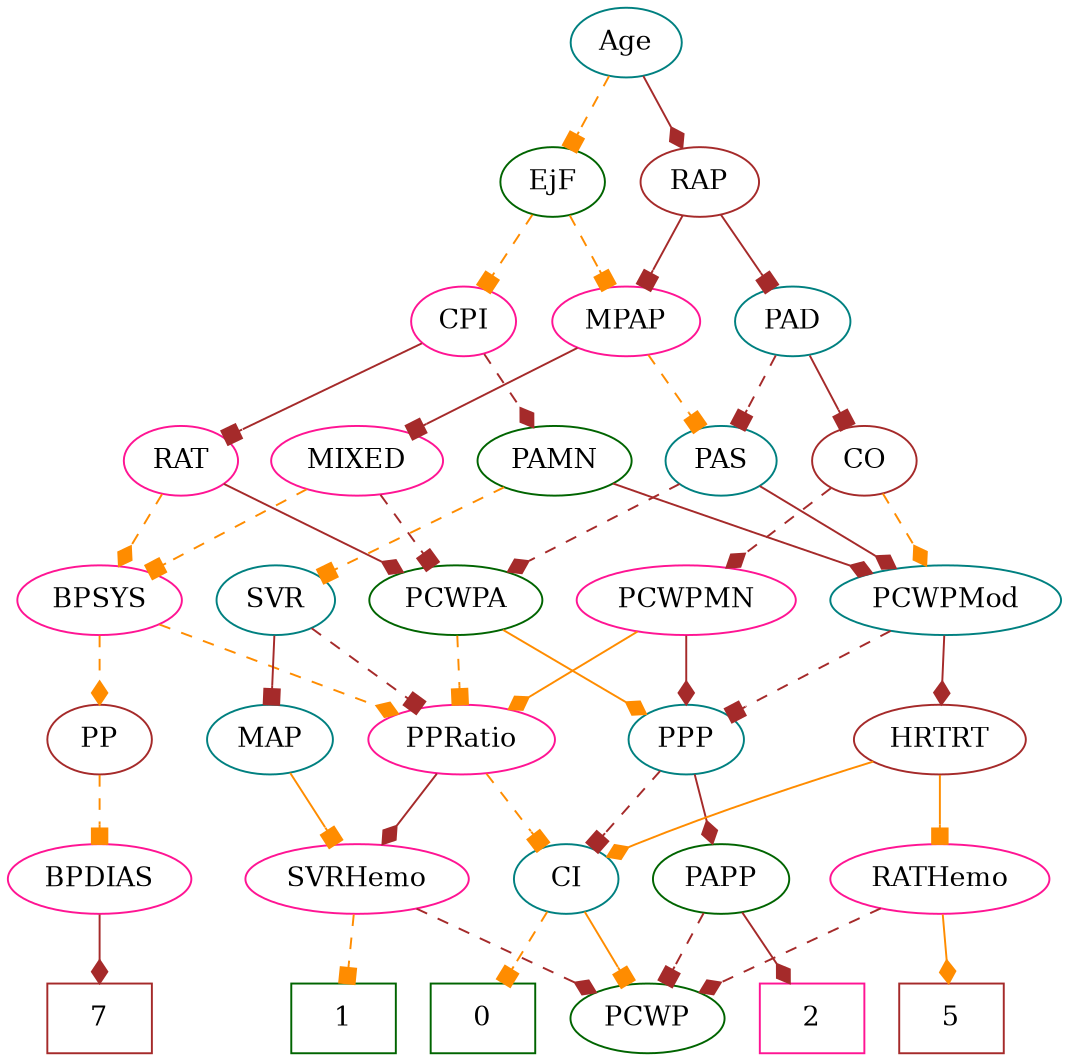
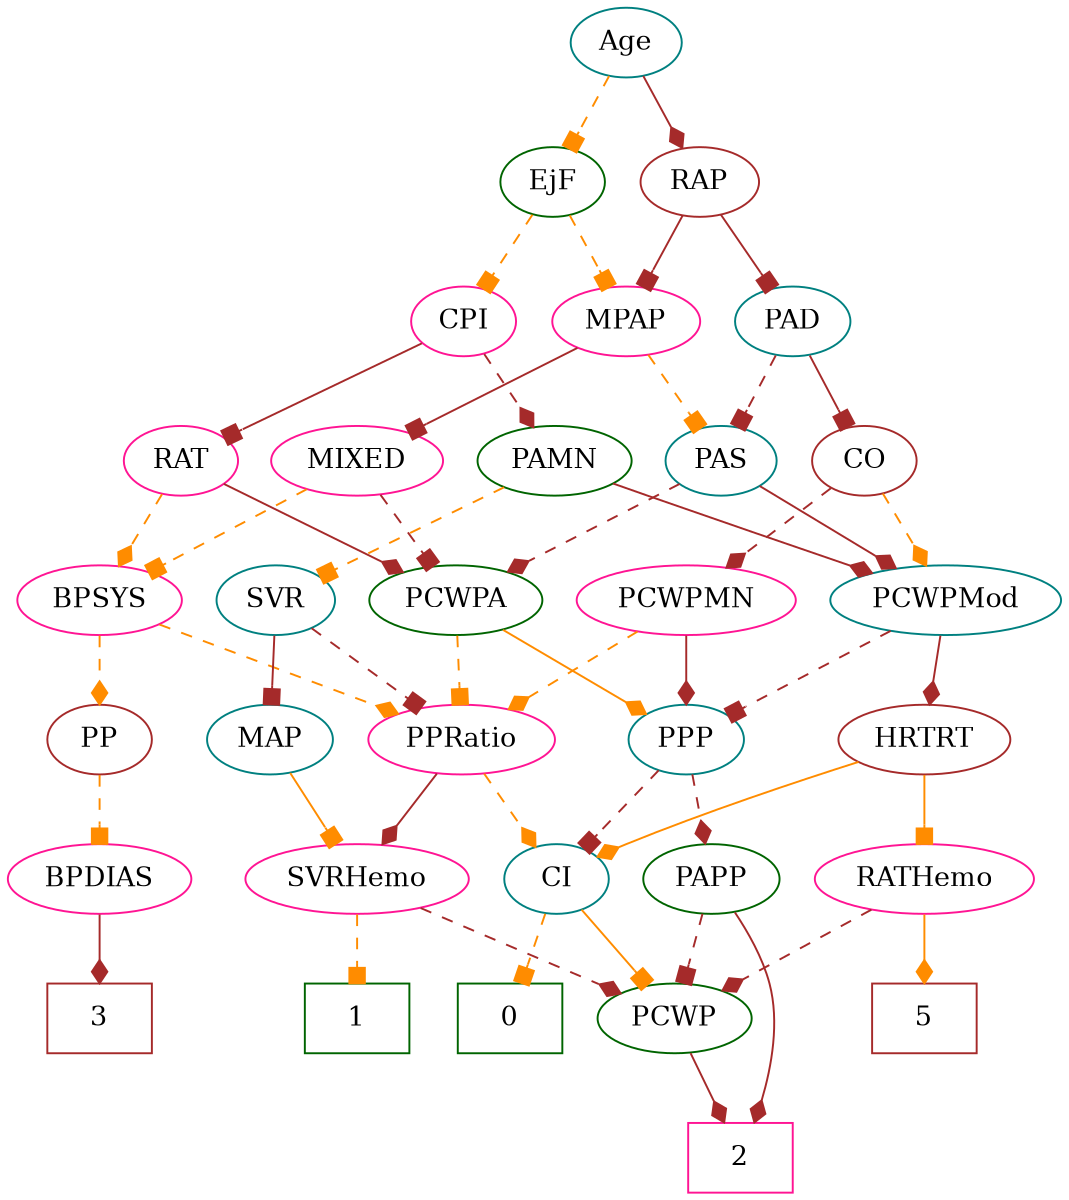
  strict digraph {
    node [color=deeppink]
    edge [arrowhead=box color=brown style=dashed]
    1 [color=darkgreen height=0.5 shape=box width=0.75]
    2 [height=0.5 shape=box width=0.75]
-   3 [color=brown height=0.5 shape=box width=0.75 label=7]
+   3 [color=brown height=0.5 shape=box width=0.75]
    n4 [color=darkgreen height=0.5 label=0 shape=box width=0.75]
    5 [color=brown height=0.5 shape=box width=0.75]
    Age [color=teal height=0.5 width=0.75]
    EjF [color=darkgreen height=0.5 width=0.75]
    RAP [color=brown height=0.5 width=0.77632]
    MPAP [height=0.5 width=0.97491]
    CPI [height=0.5 width=0.75]
    PAD [color=teal height=0.5 width=0.79437]
    MIXED [height=0.5 width=1.1193]
    PAS [color=teal height=0.5 width=0.75]
    PAMN [color=darkgreen height=0.5 width=1.011]
    RAT [height=0.5 width=0.75827]
    CO [color=brown height=0.5 width=0.75]
    BPSYS [height=0.5 width=1.0471]
    PCWPA [color=darkgreen height=0.5 width=1.1555]
    PCWPMod [color=teal height=0.5 width=1.4443]
    SVR [color=teal height=0.5 width=0.77632]
    PCWPMN [height=0.5 width=1.3902]
    PP [color=brown height=0.5 width=0.75]
    PPRatio [height=0.5 width=1.1013]
    PPP [color=teal height=0.5 width=0.75]
    BPDIAS [height=0.5 width=1.1735]
    SVRHemo [height=0.5 width=1.3902]
    CI [color=teal height=0.5 width=0.75]
    PAPP [color=darkgreen height=0.5 width=0.88464]
    HRTRT [color=brown height=0.5 width=1.1013]
    PCWP [color=darkgreen height=0.5 width=0.97491]
    RATHemo [height=0.5 width=1.3721]
    MAP [color=teal height=0.5 width=0.84854]
    Age -> EjF [color=darkorange]
    Age -> RAP [arrowhead=diamond style=solid]
    EjF -> MPAP [color=darkorange]
    EjF -> CPI [color=darkorange]
    RAP -> MPAP [style=solid]
    RAP -> PAD [style=solid]
    MPAP -> MIXED [style=solid]
    MPAP -> PAS [color=darkorange]
    CPI -> PAMN [arrowhead=diamond]
    CPI -> RAT [style=solid]
    PAD -> PAS
    PAD -> CO [style=solid]
    MIXED -> BPSYS [color=darkorange]
    MIXED -> PCWPA
    PAS -> PCWPA [arrowhead=diamond]
    PAS -> PCWPMod [arrowhead=diamond style=solid]
    PAMN -> PCWPMod [arrowhead=diamond style=solid]
    PAMN -> SVR [color=darkorange]
    RAT -> BPSYS [arrowhead=diamond color=darkorange]
    RAT -> PCWPA [arrowhead=diamond style=solid]
    CO -> PCWPMod [arrowhead=diamond color=darkorange]
    CO -> PCWPMN [arrowhead=diamond]
    BPSYS -> PP [arrowhead=diamond color=darkorange]
    BPSYS -> PPRatio [arrowhead=diamond color=darkorange]
    PCWPA -> PPRatio [color=darkorange]
    PCWPA -> PPP [arrowhead=diamond color=darkorange style=solid]
    PCWPMod -> PPP
    PCWPMod -> HRTRT [arrowhead=diamond style=solid]
    SVR -> PPRatio
    SVR -> MAP [style=solid]
-   PCWPMN -> PPRatio [arrowhead=diamond color=darkorange style=solid]
+   PCWPMN -> PPRatio [arrowhead=diamond color=darkorange]
    PCWPMN -> PPP [arrowhead=diamond style=solid]
    PP -> BPDIAS [color=darkorange]
    PPRatio -> SVRHemo [arrowhead=diamond style=solid]
-   PPRatio -> CI [color=darkorange]
+   PPRatio -> CI [arrowhead=diamond color=darkorange]
    PPP -> CI
-   PPP -> PAPP [arrowhead=diamond style=solid]
+   PPP -> PAPP [arrowhead=diamond]
    BPDIAS -> 3 [arrowhead=diamond style=solid]
    SVRHemo -> 1 [color=darkorange]
    SVRHemo -> PCWP [arrowhead=diamond]
    CI -> n4 [color=darkorange]
    CI -> PCWP [color=darkorange style=solid]
    PAPP -> 2 [arrowhead=diamond style=solid]
    PAPP -> PCWP
    HRTRT -> CI [arrowhead=diamond color=darkorange style=solid]
    HRTRT -> RATHemo [color=darkorange style=solid]
+   PCWP -> 2 [arrowhead=diamond style=solid]
    RATHemo -> 5 [arrowhead=diamond color=darkorange style=solid]
    RATHemo -> PCWP [arrowhead=diamond]
    MAP -> SVRHemo [color=darkorange style=solid]
  }
